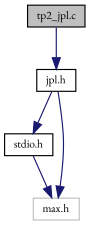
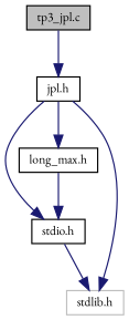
  digraph {
    fontname="EB Garamond"
    node [color=black fillcolor=white fontname="EB Garamond" fontsize=10 shape=record style=filled]
    edge [color=midnightblue fontname="EB Garamond" fontsize=10 labelfontname=Helvetica labelfontsize=10 style=solid]
-   n1 [fillcolor=grey75 fontcolor=black height=0.2 label="tp2_jpl.c" width=0.4]
+   n1 [fillcolor=grey75 fontcolor=black height=0.2 label="tp3_jpl.c" width=0.4]
    n2 [height=0.2 label="jpl.h" width=0.4]
    n3 [height=0.2 label="stdio.h" width=0.4]
-   n4 [color=grey75 height=0.2 label="max.h" width=0.4]
+   n4 [color=grey75 height=0.2 label="stdlib.h" width=0.4]
+   n5 [height=0.2 label="long_max.h" width=0.4]
    n1 -> n2
    n2 -> n3
    n2 -> n4
+   n2 -> n5
    n3 -> n4
+   n5 -> n3
  }
